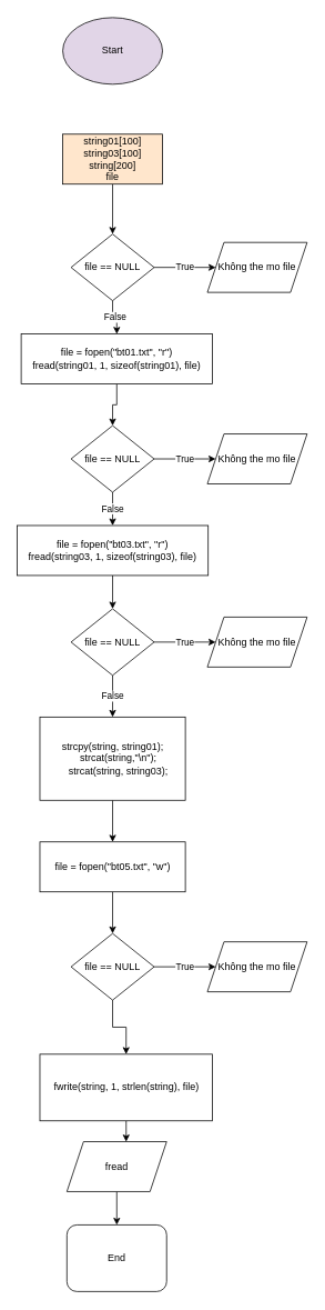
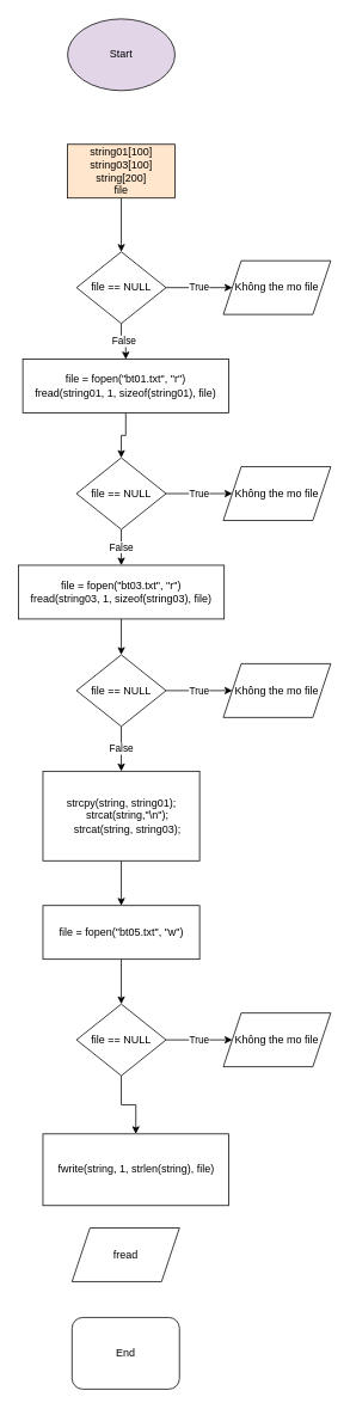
  <mxCell id="0" />
  <mxCell id="1" parent="0" />
  <mxCell id="2" value="Start" style="ellipse;whiteSpace=wrap;html=1;fillColor=#e1d5e7;" vertex="1" parent="1"><mxGeometry x="75" y="20" width="120" height="80" as="geometry" /></mxCell>
  <mxCell id="3" style="edgeStyle=orthogonalEdgeStyle;rounded=0;orthogonalLoop=1;jettySize=auto;html=1;entryX=0.5;entryY=0;entryDx=0;entryDy=0;" edge="1" parent="1" source="4" target="12"><mxGeometry relative="1" as="geometry" /></mxCell>
  <mxCell id="4" value="string01[100]&lt;br&gt;string03[100]&lt;br&gt;string[200]&lt;br&gt;file" style="rounded=0;whiteSpace=wrap;html=1;fillColor=#ffe6cc;" vertex="1" parent="1"><mxGeometry x="75" y="160" width="120" height="60" as="geometry" /></mxCell>
  <mxCell id="5" style="edgeStyle=orthogonalEdgeStyle;rounded=0;orthogonalLoop=1;jettySize=auto;html=1;" edge="1" parent="1" source="6" target="16"><mxGeometry relative="1" as="geometry" /></mxCell>
  <mxCell id="6" value="file = fopen(&quot;bt01.txt&quot;, &quot;r&quot;)&lt;br&gt;fread(string01, 1, sizeof(string01), file)" style="rounded=0;whiteSpace=wrap;html=1;" vertex="1" parent="1"><mxGeometry x="25" y="400" width="230" height="60" as="geometry" /></mxCell>
  <mxCell id="7" style="edgeStyle=orthogonalEdgeStyle;rounded=0;orthogonalLoop=1;jettySize=auto;html=1;entryX=0.5;entryY=0;entryDx=0;entryDy=0;" edge="1" parent="1" source="8" target="20"><mxGeometry relative="1" as="geometry" /></mxCell>
  <mxCell id="8" value="file = fopen(&quot;bt03.txt&quot;, &quot;r&quot;)&lt;br&gt;fread(string03, 1, sizeof(string03), file)" style="rounded=0;whiteSpace=wrap;html=1;" vertex="1" parent="1"><mxGeometry x="20" y="630" width="230" height="60" as="geometry" /></mxCell>
  <mxCell id="9" style="edgeStyle=orthogonalEdgeStyle;rounded=0;orthogonalLoop=1;jettySize=auto;html=1;entryX=0.5;entryY=0;entryDx=0;entryDy=0;" edge="1" parent="1" source="10" target="27"><mxGeometry relative="1" as="geometry" /></mxCell>
  <mxCell id="10" value="strcpy(string, string01);&#10;    strcat(string,&quot;\n&quot;);&#10;    strcat(string, string03);" style="rounded=0;whiteSpace=wrap;html=1;" vertex="1" parent="1"><mxGeometry x="47.5" y="860" width="175" height="100" as="geometry" /></mxCell>
  <mxCell id="11" value="" style="group" vertex="1" connectable="0" parent="1"><mxGeometry x="85" y="280" width="284" height="80" as="geometry" /></mxCell>
  <mxCell id="12" value="file == NULL" style="rhombus;whiteSpace=wrap;html=1;" vertex="1" parent="11"><mxGeometry width="100" height="80" as="geometry" /></mxCell>
  <mxCell id="13" value="Không the mo file" style="shape=parallelogram;perimeter=parallelogramPerimeter;whiteSpace=wrap;html=1;fixedSize=1;" vertex="1" parent="11"><mxGeometry x="164" y="10" width="120" height="60" as="geometry" /></mxCell>
  <mxCell id="14" value="True" style="edgeStyle=orthogonalEdgeStyle;rounded=0;orthogonalLoop=1;jettySize=auto;html=1;entryX=0;entryY=0.5;entryDx=0;entryDy=0;" edge="1" parent="11" source="12" target="13"><mxGeometry relative="1" as="geometry" /></mxCell>
  <mxCell id="15" value="" style="group" vertex="1" connectable="0" parent="1"><mxGeometry x="85" y="510" width="284" height="80" as="geometry" /></mxCell>
  <mxCell id="16" value="file == NULL" style="rhombus;whiteSpace=wrap;html=1;" vertex="1" parent="15"><mxGeometry width="100" height="80" as="geometry" /></mxCell>
  <mxCell id="17" value="Không the mo file" style="shape=parallelogram;perimeter=parallelogramPerimeter;whiteSpace=wrap;html=1;fixedSize=1;" vertex="1" parent="15"><mxGeometry x="164" y="10" width="120" height="60" as="geometry" /></mxCell>
  <mxCell id="18" value="True" style="edgeStyle=orthogonalEdgeStyle;rounded=0;orthogonalLoop=1;jettySize=auto;html=1;entryX=0;entryY=0.5;entryDx=0;entryDy=0;" edge="1" parent="15" source="16" target="17"><mxGeometry relative="1" as="geometry" /></mxCell>
  <mxCell id="19" value="" style="group" vertex="1" connectable="0" parent="1"><mxGeometry x="85" y="730" width="284" height="80" as="geometry" /></mxCell>
  <mxCell id="20" value="file == NULL" style="rhombus;whiteSpace=wrap;html=1;" vertex="1" parent="19"><mxGeometry width="100" height="80" as="geometry" /></mxCell>
  <mxCell id="21" value="Không the mo file" style="shape=parallelogram;perimeter=parallelogramPerimeter;whiteSpace=wrap;html=1;fixedSize=1;" vertex="1" parent="19"><mxGeometry x="164" y="10" width="120" height="60" as="geometry" /></mxCell>
  <mxCell id="22" value="True" style="edgeStyle=orthogonalEdgeStyle;rounded=0;orthogonalLoop=1;jettySize=auto;html=1;entryX=0;entryY=0.5;entryDx=0;entryDy=0;" edge="1" parent="19" source="20" target="21"><mxGeometry relative="1" as="geometry" /></mxCell>
  <mxCell id="23" value="False" style="edgeStyle=orthogonalEdgeStyle;rounded=0;orthogonalLoop=1;jettySize=auto;html=1;" edge="1" parent="1" source="20" target="10"><mxGeometry relative="1" as="geometry" /></mxCell>
  <mxCell id="24" value="False" style="edgeStyle=orthogonalEdgeStyle;rounded=0;orthogonalLoop=1;jettySize=auto;html=1;" edge="1" parent="1" source="16" target="8"><mxGeometry relative="1" as="geometry" /></mxCell>
  <mxCell id="25" value="False" style="edgeStyle=orthogonalEdgeStyle;rounded=0;orthogonalLoop=1;jettySize=auto;html=1;exitX=0.5;exitY=1;exitDx=0;exitDy=0;" edge="1" parent="1" source="12" target="6"><mxGeometry relative="1" as="geometry" /></mxCell>
  <mxCell id="26" style="edgeStyle=orthogonalEdgeStyle;rounded=0;orthogonalLoop=1;jettySize=auto;html=1;entryX=0.5;entryY=0;entryDx=0;entryDy=0;" edge="1" parent="1" source="27" target="29"><mxGeometry relative="1" as="geometry" /></mxCell>
  <mxCell id="27" value="file = fopen(&quot;bt05.txt&quot;, &quot;w&quot;)" style="rounded=0;whiteSpace=wrap;html=1;" vertex="1" parent="1"><mxGeometry x="47.5" y="1010" width="175" height="60" as="geometry" /></mxCell>
  <mxCell id="28" value="" style="group" vertex="1" connectable="0" parent="1"><mxGeometry x="85" y="1120" width="284" height="80" as="geometry" /></mxCell>
  <mxCell id="29" value="file == NULL" style="rhombus;whiteSpace=wrap;html=1;" vertex="1" parent="28"><mxGeometry width="100" height="80" as="geometry" /></mxCell>
  <mxCell id="30" value="Không the mo file" style="shape=parallelogram;perimeter=parallelogramPerimeter;whiteSpace=wrap;html=1;fixedSize=1;" vertex="1" parent="28"><mxGeometry x="164" y="10" width="120" height="60" as="geometry" /></mxCell>
  <mxCell id="31" value="True" style="edgeStyle=orthogonalEdgeStyle;rounded=0;orthogonalLoop=1;jettySize=auto;html=1;entryX=0;entryY=0.5;entryDx=0;entryDy=0;" edge="1" parent="28" source="29" target="30"><mxGeometry relative="1" as="geometry" /></mxCell>
- <mxCell id="32" style="edgeStyle=orthogonalEdgeStyle;rounded=0;orthogonalLoop=1;jettySize=auto;html=1;entryX=0.594;entryY=0;entryDx=0;entryDy=0;entryPerimeter=0;" edge="1" parent="1" source="33" target="36"><mxGeometry relative="1" as="geometry" /></mxCell>
  <mxCell id="33" value="fwrite(string, 1, strlen(string), file)" style="rounded=0;whiteSpace=wrap;html=1;" vertex="1" parent="1"><mxGeometry x="47.5" y="1265" width="207.5" height="80" as="geometry" /></mxCell>
  <mxCell id="34" style="edgeStyle=orthogonalEdgeStyle;rounded=0;orthogonalLoop=1;jettySize=auto;html=1;entryX=0.5;entryY=0;entryDx=0;entryDy=0;" edge="1" parent="1" source="29" target="33"><mxGeometry relative="1" as="geometry" /></mxCell>
- <mxCell id="35" style="edgeStyle=orthogonalEdgeStyle;rounded=0;orthogonalLoop=1;jettySize=auto;html=1;" edge="1" parent="1" source="36" target="37"><mxGeometry relative="1" as="geometry" /></mxCell>
  <mxCell id="36" value="fread" style="shape=parallelogram;perimeter=parallelogramPerimeter;whiteSpace=wrap;html=1;fixedSize=1;" vertex="1" parent="1"><mxGeometry x="80" y="1370" width="120" height="60" as="geometry" /></mxCell>
  <mxCell id="37" value="End" style="whiteSpace=wrap;html=1;rounded=1;" vertex="1" parent="1"><mxGeometry x="80" y="1470" width="120" height="80" as="geometry" /></mxCell>
